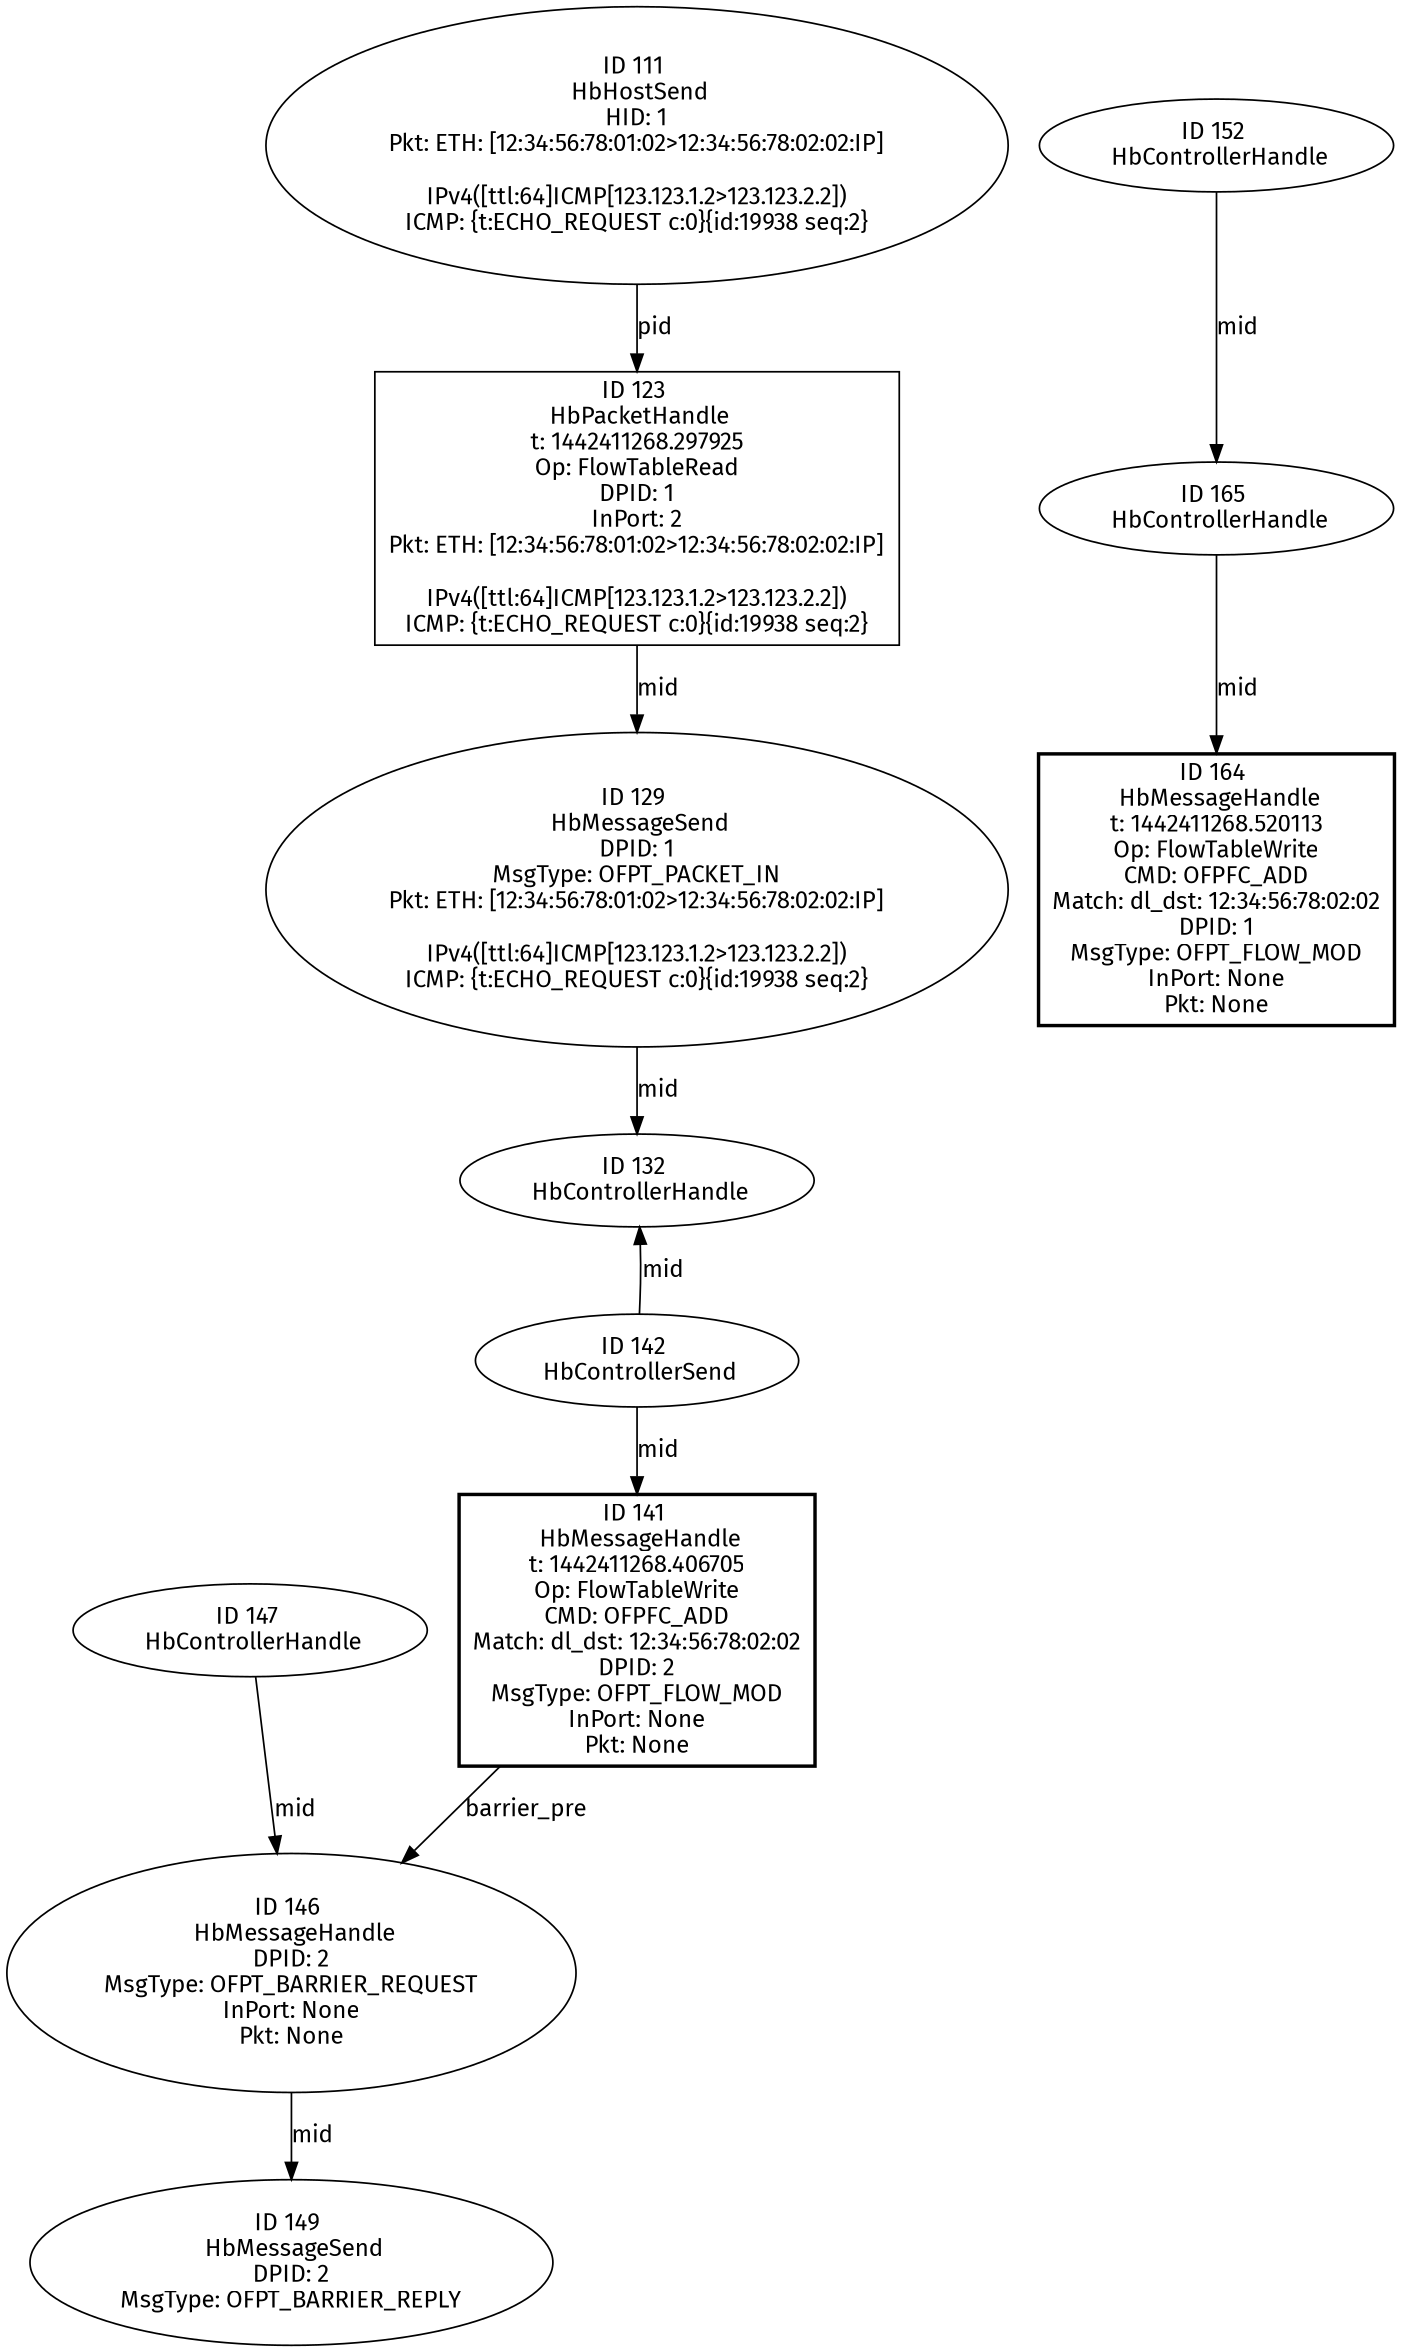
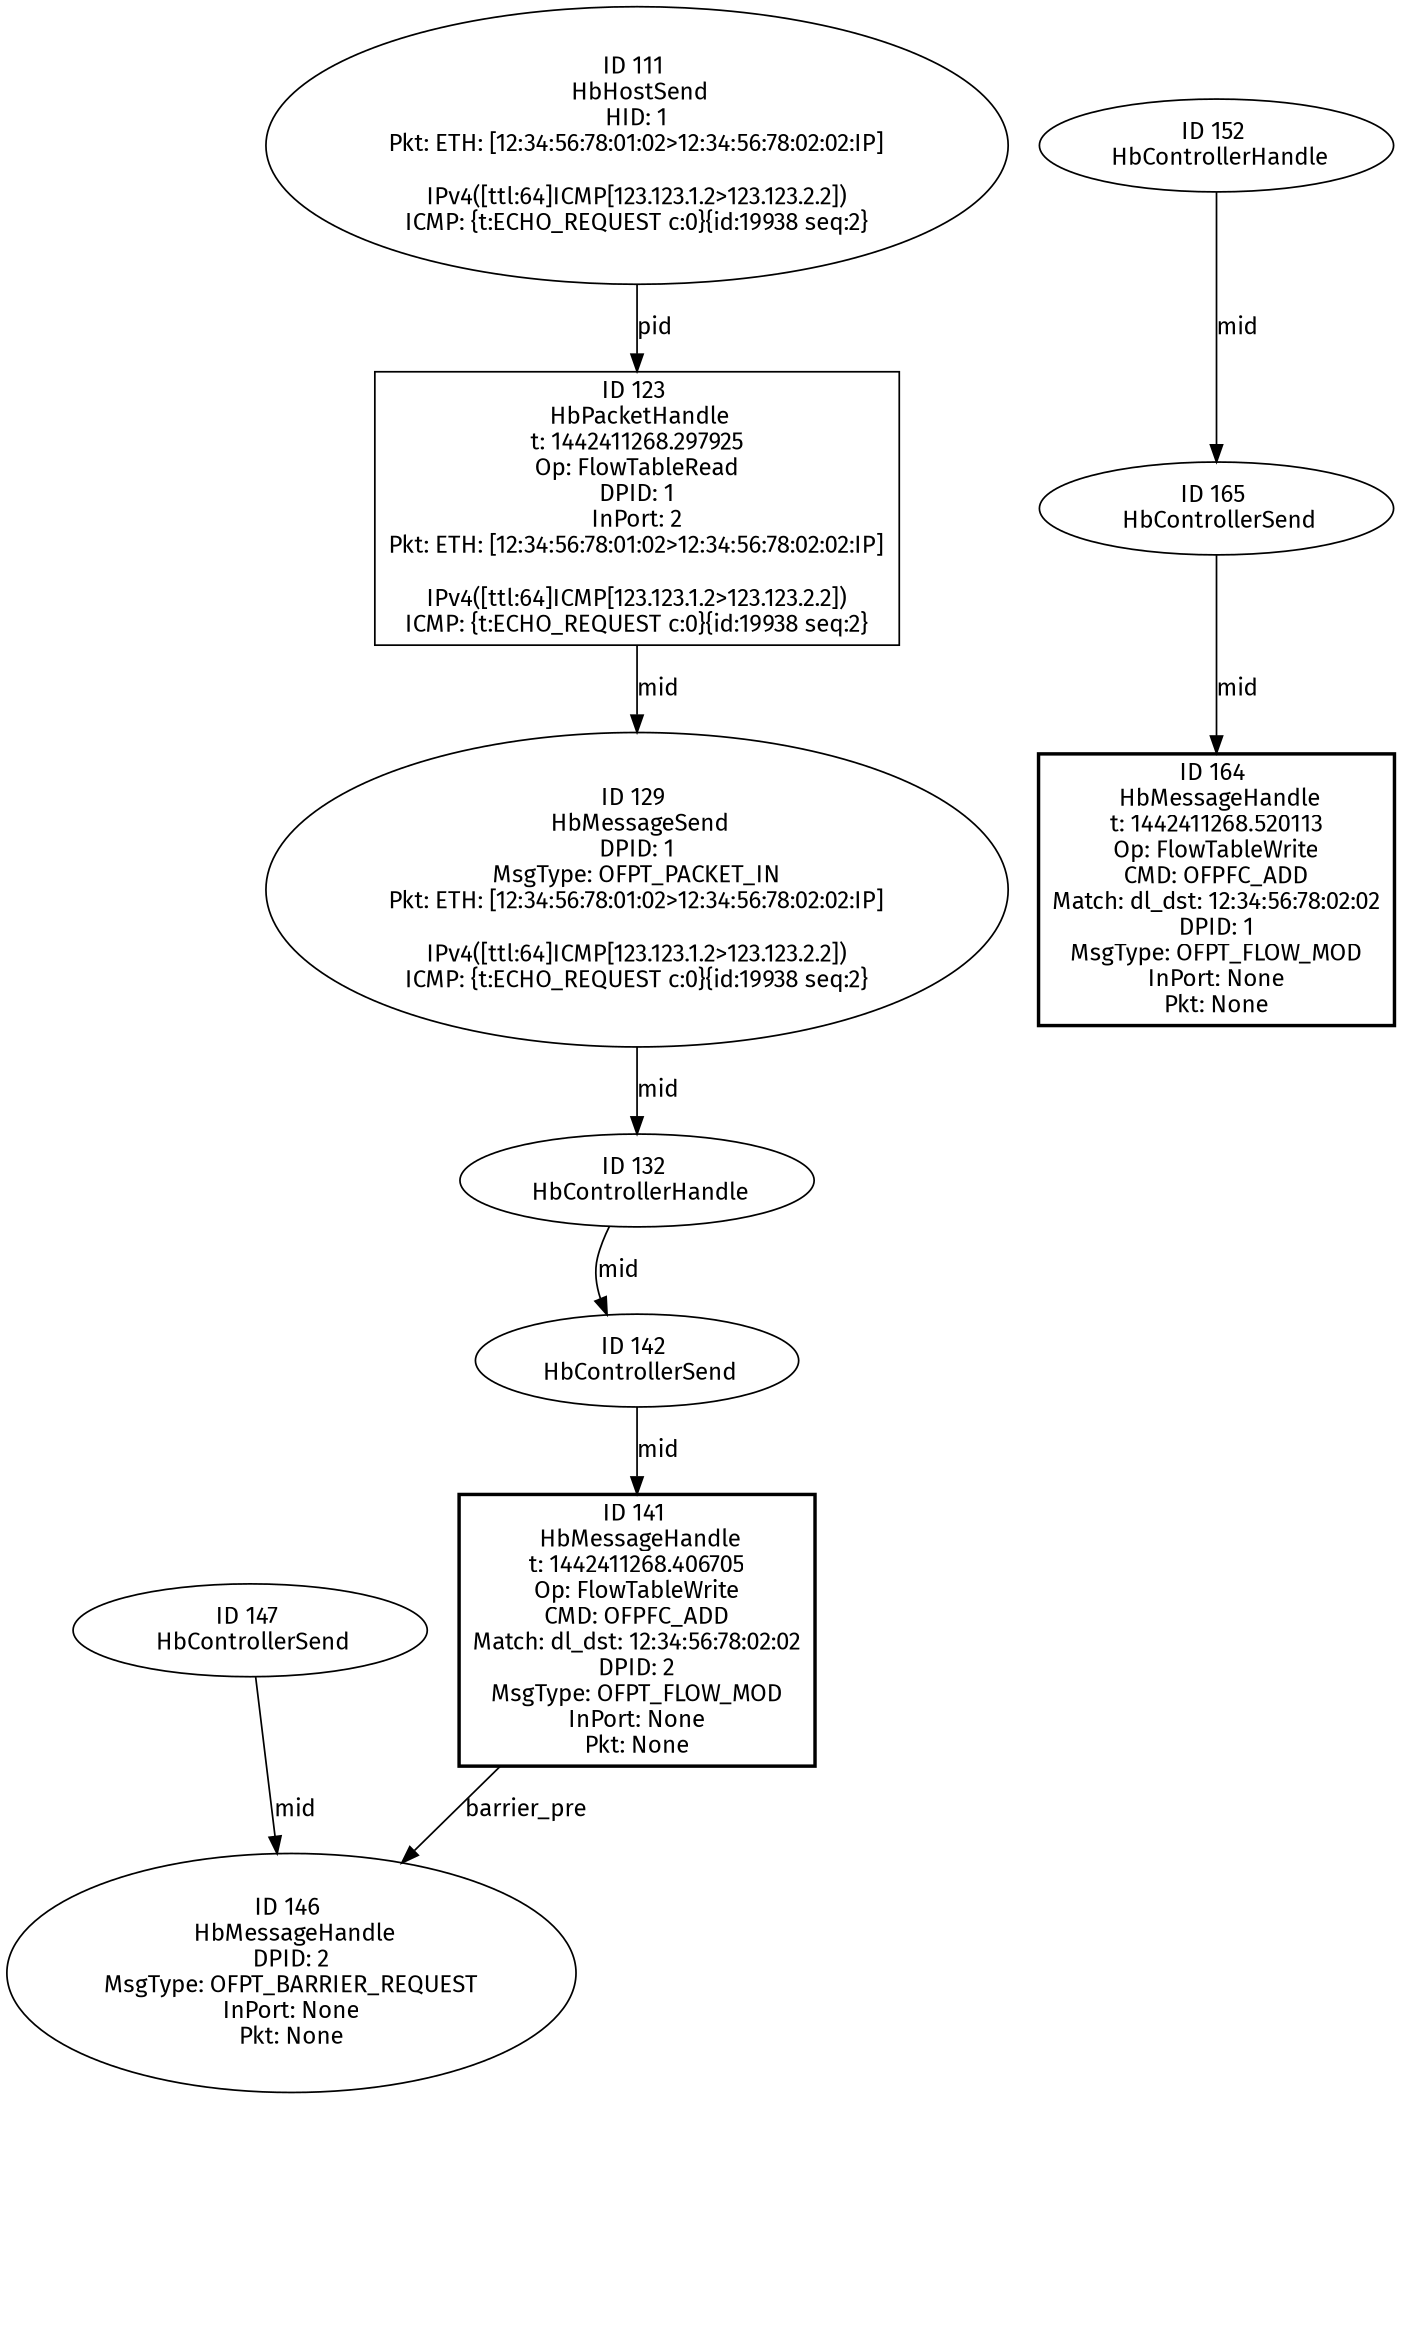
  strict digraph {
    fontname="Fira Sans"
    node [fontname="Fira Sans" shape=oval]
    edge [fontname="Fira Sans" rel=mid]
    n1 [event="hb_events.HbMessageSend object at 0x1089d8bd0" label="ID 129 \n HbMessageSend\nDPID: 1\nMsgType: OFPT_PACKET_IN\nPkt: ETH: [12:34:56:78:01:02>12:34:56:78:02:02:IP]\n\nIPv4([ttl:64]ICMP[123.123.1.2>123.123.2.2])\nICMP: {t:ECHO_REQUEST c:0}{id:19938 seq:2}"]
    n2 [event="hb_events.HbControllerHandle object at 0x1089d8c10" label="ID 132 \n HbControllerHandle"]
    n3 [event="hb_events.HbControllerSend object at 0x1089e0110" label="ID 142 \n HbControllerSend"]
    n4 [event="hb_events.HbMessageHandle object at 0x1089e02d0" label="ID 141 \n HbMessageHandle\nt: 1442411268.406705\nOp: FlowTableWrite\nCMD: OFPFC_ADD\nMatch: dl_dst: 12:34:56:78:02:02\nDPID: 2\nMsgType: OFPT_FLOW_MOD\nInPort: None\nPkt: None" shape=box style=bold]
-   n5 [event="hb_events.HbControllerSend object at 0x1089e0390" label="ID 147 \n HbControllerHandle"]
+   n5 [event="hb_events.HbControllerSend object at 0x1089e0390" label="ID 147 \n HbControllerSend"]
    n6 [event="hb_events.HbMessageHandle object at 0x1089e01d0" label="ID 146 \n HbMessageHandle\nDPID: 2\nMsgType: OFPT_BARRIER_REQUEST\nInPort: None\nPkt: None"]
-   n7 [event="hb_events.HbControllerSend object at 0x1089e8250" label="ID 165 \n HbControllerHandle"]
+   n7 [event="hb_events.HbControllerSend object at 0x1089e8250" label="ID 165 \n HbControllerSend"]
    n8 [event="hb_events.HbMessageHandle object at 0x1089e8410" label="ID 164 \n HbMessageHandle\nt: 1442411268.520113\nOp: FlowTableWrite\nCMD: OFPFC_ADD\nMatch: dl_dst: 12:34:56:78:02:02\nDPID: 1\nMsgType: OFPT_FLOW_MOD\nInPort: None\nPkt: None" shape=box style=bold]
-   n9 [event="hb_events.HbMessageSend object at 0x1089e04d0" label="ID 149 \n HbMessageSend\nDPID: 2\nMsgType: OFPT_BARRIER_REPLY"]
    n10 [event="hb_events.HbHostSend object at 0x1089d1410" label="ID 111 \n HbHostSend\nHID: 1\nPkt: ETH: [12:34:56:78:01:02>12:34:56:78:02:02:IP]\n\nIPv4([ttl:64]ICMP[123.123.1.2>123.123.2.2])\nICMP: {t:ECHO_REQUEST c:0}{id:19938 seq:2}"]
    n11 [event="hb_events.HbPacketHandle object at 0x1089d82d0" label="ID 123 \n HbPacketHandle\nt: 1442411268.297925\nOp: FlowTableRead\nDPID: 1\nInPort: 2\nPkt: ETH: [12:34:56:78:01:02>12:34:56:78:02:02:IP]\n\nIPv4([ttl:64]ICMP[123.123.1.2>123.123.2.2])\nICMP: {t:ECHO_REQUEST c:0}{id:19938 seq:2}" shape=box]
    n12 [event="hb_events.HbControllerHandle object at 0x1089e0490" label="ID 152 \n HbControllerHandle"]
    n1 -> n2 [label=mid]
-   n3 -> n2 [label=mid]
+   n2 -> n3 [label=mid]
    n3 -> n4 [label=mid]
    n4 -> n6 [label=barrier_pre rel=barrier_pre]
    n5 -> n6 [label=mid]
-   n6 -> n9 [label=mid]
    n7 -> n8 [label=mid]
    n10 -> n11 [label=pid rel=pid]
    n11 -> n1 [label=mid]
    n12 -> n7 [label=mid]
  }
